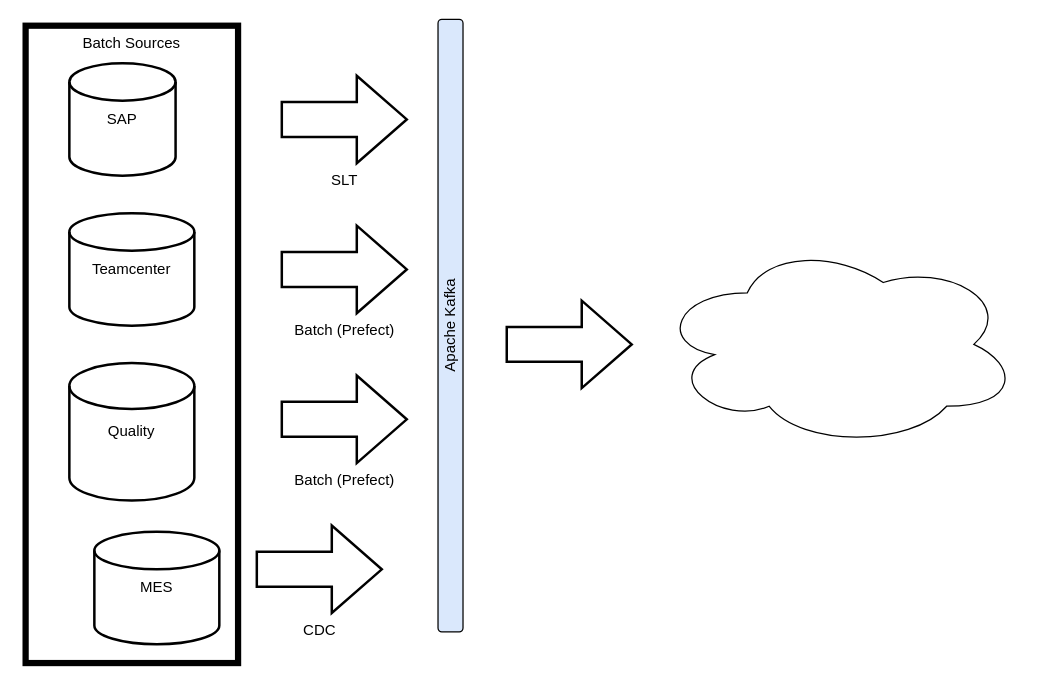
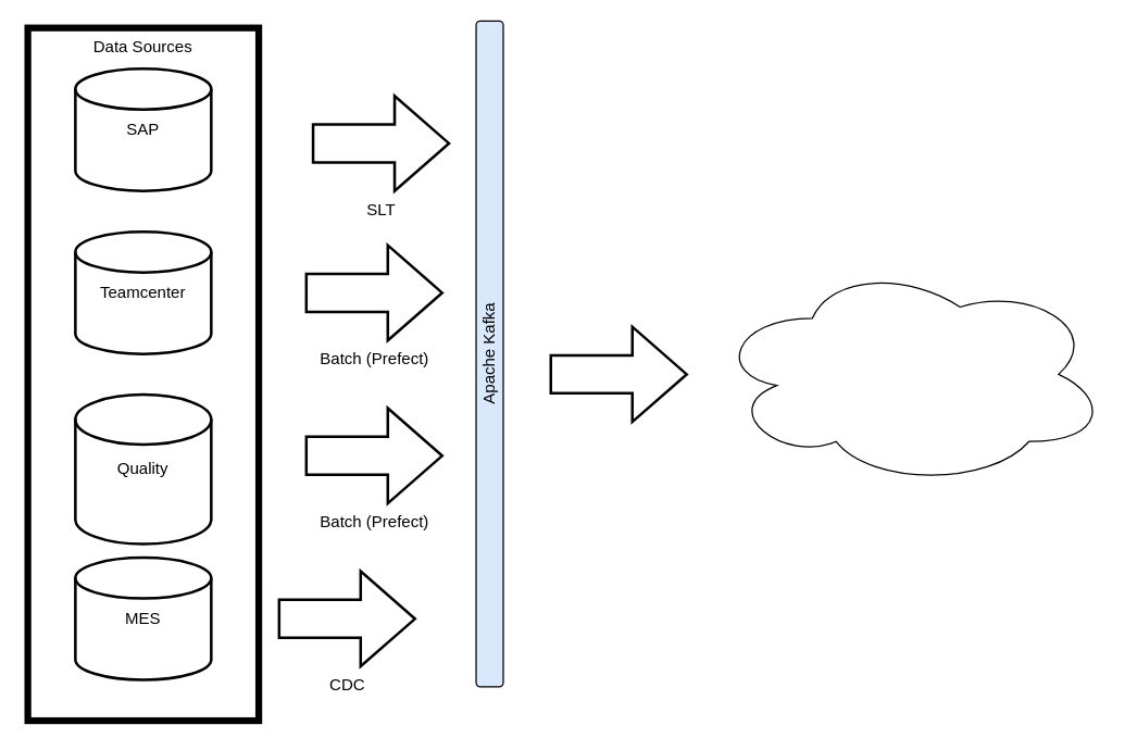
  <mxCell id="0" />
  <mxCell id="1" parent="0" />
- <mxCell id="2" value="MES" style="strokeWidth=2;html=1;shape=mxgraph.flowchart.database;whiteSpace=wrap;" vertex="1" parent="1"><mxGeometry x="75" y="425" width="100" height="90" as="geometry" /></mxCell>
+ <mxCell id="2" value="MES" style="strokeWidth=2;html=1;shape=mxgraph.flowchart.database;whiteSpace=wrap;" vertex="1" parent="1"><mxGeometry x="55" y="410" width="100" height="90" as="geometry" /></mxCell>
  <mxCell id="3" value="Quality" style="strokeWidth=2;html=1;shape=mxgraph.flowchart.database;whiteSpace=wrap;" vertex="1" parent="1"><mxGeometry x="55" y="290" width="100" height="110" as="geometry" /></mxCell>
  <mxCell id="4" value="Teamcenter" style="strokeWidth=2;html=1;shape=mxgraph.flowchart.database;whiteSpace=wrap;" vertex="1" parent="1"><mxGeometry x="55" y="170" width="100" height="90" as="geometry" /></mxCell>
- <mxCell id="5" value="SAP" style="strokeWidth=2;html=1;shape=mxgraph.flowchart.database;whiteSpace=wrap;" vertex="1" parent="1"><mxGeometry x="55" y="50" width="85" height="90" as="geometry" /></mxCell>
+ <mxCell id="5" value="SAP" style="strokeWidth=2;html=1;shape=mxgraph.flowchart.database;whiteSpace=wrap;" vertex="1" parent="1"><mxGeometry x="55" y="50" width="100" height="90" as="geometry" /></mxCell>
  <mxCell id="6" value="CDC" style="verticalLabelPosition=bottom;verticalAlign=top;html=1;strokeWidth=2;shape=mxgraph.arrows2.arrow;dy=0.6;dx=40;notch=0;" vertex="1" parent="1"><mxGeometry x="205" y="420" width="100" height="70" as="geometry" /></mxCell>
  <mxCell id="7" value="Batch (Prefect)" style="verticalLabelPosition=bottom;verticalAlign=top;html=1;strokeWidth=2;shape=mxgraph.arrows2.arrow;dy=0.6;dx=40;notch=0;" vertex="1" parent="1"><mxGeometry x="225" y="300" width="100" height="70" as="geometry" /></mxCell>
  <mxCell id="8" value="Batch (Prefect)" style="verticalLabelPosition=bottom;verticalAlign=top;html=1;strokeWidth=2;shape=mxgraph.arrows2.arrow;dy=0.6;dx=40;notch=0;" vertex="1" parent="1"><mxGeometry x="225" y="180" width="100" height="70" as="geometry" /></mxCell>
- <mxCell id="9" value="SLT" style="verticalLabelPosition=bottom;verticalAlign=top;html=1;strokeWidth=2;shape=mxgraph.arrows2.arrow;dy=0.6;dx=40;notch=0;" vertex="1" parent="1"><mxGeometry x="225" y="60" width="100" height="70" as="geometry" /></mxCell>
- <mxCell id="10" value="Batch Sources" style="rounded=0;whiteSpace=wrap;html=1;fillColor=none;strokeWidth=5;align=center;verticalAlign=top;" vertex="1" parent="1"><mxGeometry x="20" y="20" width="170" height="510" as="geometry" /></mxCell>
+ <mxCell id="9" value="SLT" style="verticalLabelPosition=bottom;verticalAlign=top;html=1;strokeWidth=2;shape=mxgraph.arrows2.arrow;dy=0.6;dx=40;notch=0;" vertex="1" parent="1"><mxGeometry x="230" y="70" width="100" height="70" as="geometry" /></mxCell>
+ <mxCell id="10" value="Data Sources" style="rounded=0;whiteSpace=wrap;html=1;fillColor=none;strokeWidth=5;align=center;verticalAlign=top;" vertex="1" parent="1"><mxGeometry x="20" y="20" width="170" height="510" as="geometry" /></mxCell>
  <mxCell id="11" value="Apache Kafka" style="rounded=1;whiteSpace=wrap;html=1;rotation=-90;fillColor=#dae8fc;" vertex="1" parent="1"><mxGeometry x="115" y="250" width="490" height="20" as="geometry" /></mxCell>
  <mxCell id="12" value="" style="verticalLabelPosition=bottom;verticalAlign=top;html=1;strokeWidth=2;shape=mxgraph.arrows2.arrow;dy=0.6;dx=40;notch=0;" vertex="1" parent="1"><mxGeometry x="405" y="240" width="100" height="70" as="geometry" /></mxCell>
  <mxCell id="13" value="" style="ellipse;shape=cloud;whiteSpace=wrap;html=1;" vertex="1" parent="1"><mxGeometry x="525" y="192.5" width="290" height="165" as="geometry" /></mxCell>
